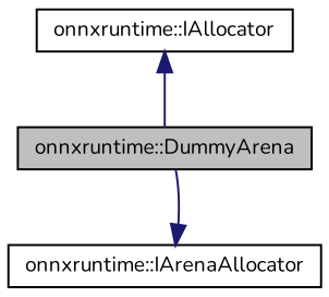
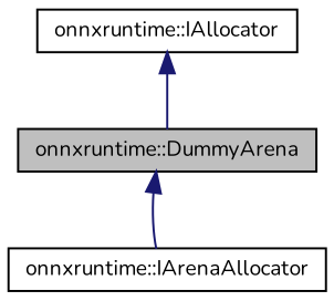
  digraph {
    fontname=Nunito
    node [color=black fillcolor=white fontname=Nunito fontsize=10 shape=record style=filled]
    edge [color=midnightblue dir=back fontname=Nunito fontsize=10 labelfontname=Helvetica labelfontsize=10 style=solid]
    n1 [fillcolor=grey75 fontcolor=black height=0.2 label="onnxruntime::DummyArena" width=0.4]
    n2 [height=0.2 label="onnxruntime::IArenaAllocator" width=0.4]
    n3 [height=0.2 label="onnxruntime::IAllocator" width=0.4]
-   n2 -> n1
+   n1 -> n2
    n3 -> n1
  }
